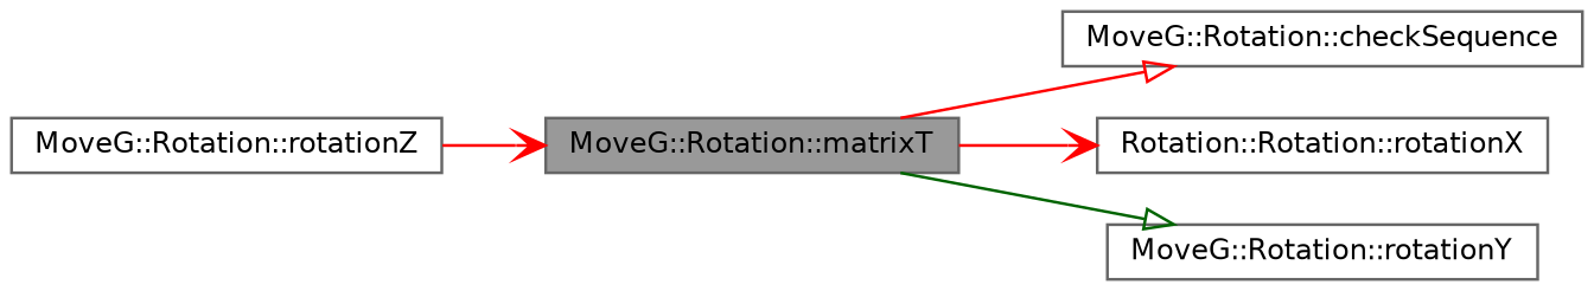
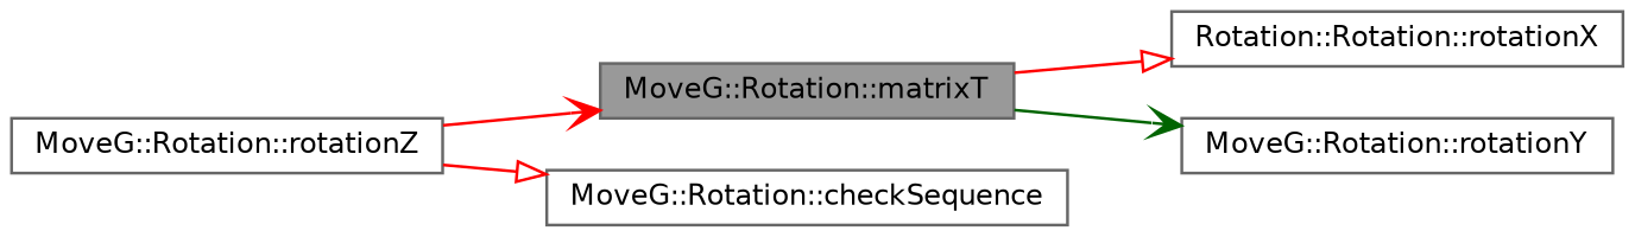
  digraph {
    rankdir=LR
    node [color=grey40 fillcolor=white fontname=Helvetica fontsize=10 shape=box style=filled]
    edge [arrowhead=onormal color=red fontname=Helvetica fontsize=10 labelfontname=Helvetica labelfontsize=10 style=solid]
    n1 [color=gray40 fillcolor=grey60 fontcolor=black height=0.2 label="MoveG::Rotation::matrixT" width=0.4]
    n2 [height=0.2 label="MoveG::Rotation::checkSequence" width=0.4]
    n3 [height=0.2 label="Rotation::Rotation::rotationX" width=0.4]
    n4 [height=0.2 label="MoveG::Rotation::rotationY" width=0.4]
    n5 [height=0.2 label="MoveG::Rotation::rotationZ" width=0.4]
-   n1 -> n2
-   n1 -> n3 [arrowhead=vee]
-   n1 -> n4 [color=darkgreen]
+   n5 -> n2
+   n1 -> n3
+   n1 -> n4 [arrowhead=vee color=darkgreen]
    n5 -> n1 [arrowhead=vee]
  }
